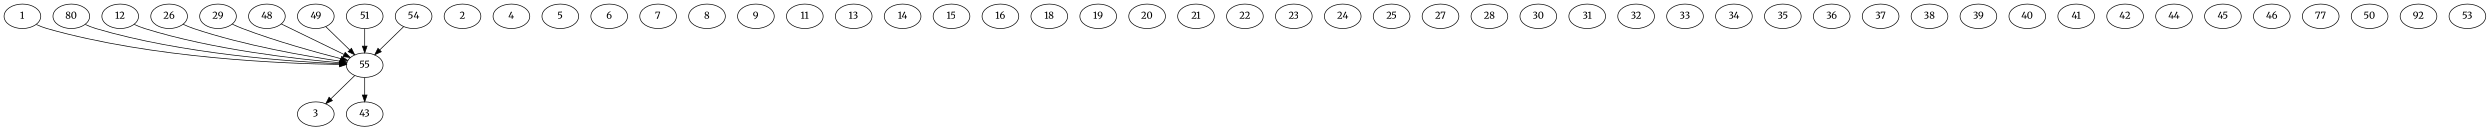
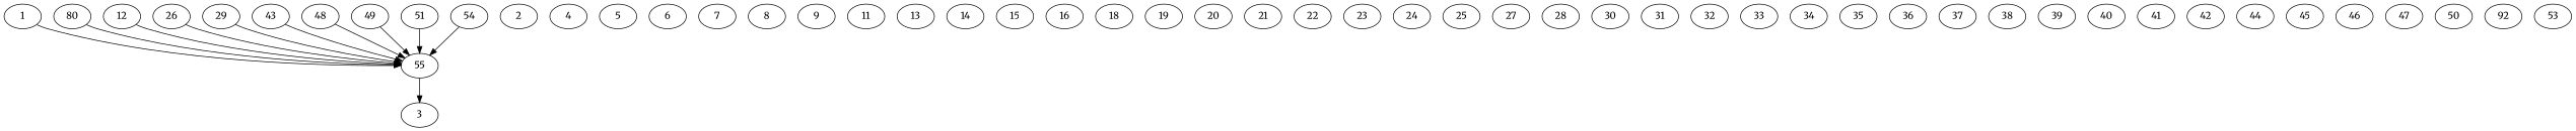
  strict digraph {
    fontname=Merriweather
    node [activation_type=NullActivation fontname=Merriweather neuron_type=INPT]
    edge [fontname=Merriweather parameters="[0.5519722915619436 0 0 0.39471759371012216 0 0 0 0]" recurrent=false]
    1 [neuron_type=BIAS]
    55 [activation_type=SigmoidBipolarActivation neuron_type=OUTP]
    3
    2
    4
    5
    6
    7
    8
    9
    n11 [label=80]
    11
    12
    13
    14
    15
    16
    18
    19
    20
    21
    22
    23
    24
    25
    26
    27
    28
    29
    30
    31
    32
    33
    34
    35
    36
    37
    38
    39
    40
    41
    42
    43
    44
    45
    46
-   47 [label=77]
+   47
    48
    49
    50
    51
    n52 [label=92]
    53
    54
    1 -> 55 [parameters="[0.1 0 0 0 0 0 0 0]" weight=-2.508301]
    55 -> 3 [parameters="[0.6 0 0 0 0 0 0 0]" weight=-1.714549]
    n11 -> 55 [weight=-0.060275]
    12 -> 55 [weight=-3.782929]
    26 -> 55 [parameters="[0.2 0 0 0 0 0 0 0]" weight=2.225949]
    29 -> 55 [weight=4.844055]
-   55 -> 43 [parameters="[1.3 0 0 0 0 0 0 0]" weight=1.557081]
+   43 -> 55 [parameters="[1.3 0 0 0 0 0 0 0]" weight=1.557081]
    48 -> 55 [parameters="[0.3 0 0 0 0 0 0 0]" weight=-2.314633]
    49 -> 55 [parameters="[1.1 0 0 0 0 0 0 0]" weight=6.572562]
    51 -> 55 [parameters="[0.5 0 0 0 0 0 0 0]" weight=12.608238]
    54 -> 55 [parameters="[0.2 0 0 0 0 0 0 0]" weight=2.861807]
  }
